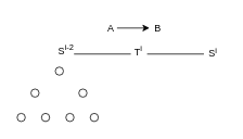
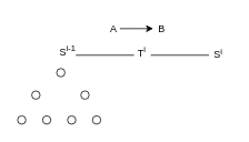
  <mxCell id="0" />
  <mxCell id="1" parent="0" />
  <mxCell id="2" value="" style="endArrow=none;html=1;rounded=0;" edge="1" parent="1"><mxGeometry width="50" height="50" relative="1" as="geometry"><mxPoint x="90" y="66" as="sourcePoint" /><mxPoint x="160" y="66" as="targetPoint" /></mxGeometry></mxCell>
  <mxCell id="3" value="" style="endArrow=none;html=1;rounded=0;" edge="1" parent="1"><mxGeometry width="50" height="50" relative="1" as="geometry"><mxPoint x="180" y="66" as="sourcePoint" /><mxPoint x="250" y="66" as="targetPoint" /></mxGeometry></mxCell>
- <mxCell id="4" value="S&lt;sup&gt;i-2&lt;/sup&gt;" style="text;html=1;align=center;verticalAlign=middle;resizable=0;points=[];autosize=1;strokeColor=none;fillColor=none;" vertex="1" parent="1"><mxGeometry x="60" y="46" width="40" height="30" as="geometry" /></mxCell>
+ <mxCell id="4" value="S&lt;sup&gt;i-1&lt;/sup&gt;" style="text;html=1;align=center;verticalAlign=middle;resizable=0;points=[];autosize=1;strokeColor=none;fillColor=none;" vertex="1" parent="1"><mxGeometry x="60" y="46" width="40" height="30" as="geometry" /></mxCell>
  <mxCell id="5" value="S&lt;sup&gt;i&lt;/sup&gt;" style="text;html=1;align=center;verticalAlign=middle;resizable=0;points=[];autosize=1;strokeColor=none;fillColor=none;" vertex="1" parent="1"><mxGeometry x="246" y="49" width="30" height="30" as="geometry" /></mxCell>
  <mxCell id="6" value="T&lt;sup&gt;i&lt;/sup&gt;" style="text;html=1;align=center;verticalAlign=middle;resizable=0;points=[];autosize=1;strokeColor=none;fillColor=none;" vertex="1" parent="1"><mxGeometry x="154" y="47" width="30" height="30" as="geometry" /></mxCell>
  <mxCell id="7" value="A" style="text;html=1;align=center;verticalAlign=middle;resizable=0;points=[];autosize=1;strokeColor=none;fillColor=none;" vertex="1" parent="1"><mxGeometry x="120" y="20" width="30" height="30" as="geometry" /></mxCell>
  <mxCell id="8" value="B" style="text;html=1;align=center;verticalAlign=middle;resizable=0;points=[];autosize=1;strokeColor=none;fillColor=none;" vertex="1" parent="1"><mxGeometry x="178" y="20" width="30" height="30" as="geometry" /></mxCell>
  <mxCell id="9" value="" style="endArrow=classic;html=1;rounded=0;exitX=1;exitY=0.567;exitDx=0;exitDy=0;exitPerimeter=0;" edge="1" parent="1"><mxGeometry width="50" height="50" relative="1" as="geometry"><mxPoint x="143" y="34.01" as="sourcePoint" /><mxPoint x="183" y="34" as="targetPoint" /></mxGeometry></mxCell>
  <mxCell id="10" value="" style="ellipse;whiteSpace=wrap;html=1;aspect=fixed;" vertex="1" parent="1"><mxGeometry x="67" y="82" width="10" height="10" as="geometry" /></mxCell>
  <mxCell id="11" value="" style="ellipse;whiteSpace=wrap;html=1;aspect=fixed;" vertex="1" parent="1"><mxGeometry x="37" y="109" width="10" height="10" as="geometry" /></mxCell>
  <mxCell id="12" value="" style="ellipse;whiteSpace=wrap;html=1;aspect=fixed;" vertex="1" parent="1"><mxGeometry x="96" y="109" width="10" height="10" as="geometry" /></mxCell>
  <mxCell id="13" value="" style="ellipse;whiteSpace=wrap;html=1;aspect=fixed;" vertex="1" parent="1"><mxGeometry x="20" y="139" width="10" height="10" as="geometry" /></mxCell>
  <mxCell id="14" value="" style="ellipse;whiteSpace=wrap;html=1;aspect=fixed;" vertex="1" parent="1"><mxGeometry x="50" y="139" width="10" height="10" as="geometry" /></mxCell>
  <mxCell id="15" value="" style="ellipse;whiteSpace=wrap;html=1;aspect=fixed;" vertex="1" parent="1"><mxGeometry x="80" y="139" width="10" height="10" as="geometry" /></mxCell>
  <mxCell id="16" value="" style="ellipse;whiteSpace=wrap;html=1;aspect=fixed;" vertex="1" parent="1"><mxGeometry x="110" y="139" width="10" height="10" as="geometry" /></mxCell>
